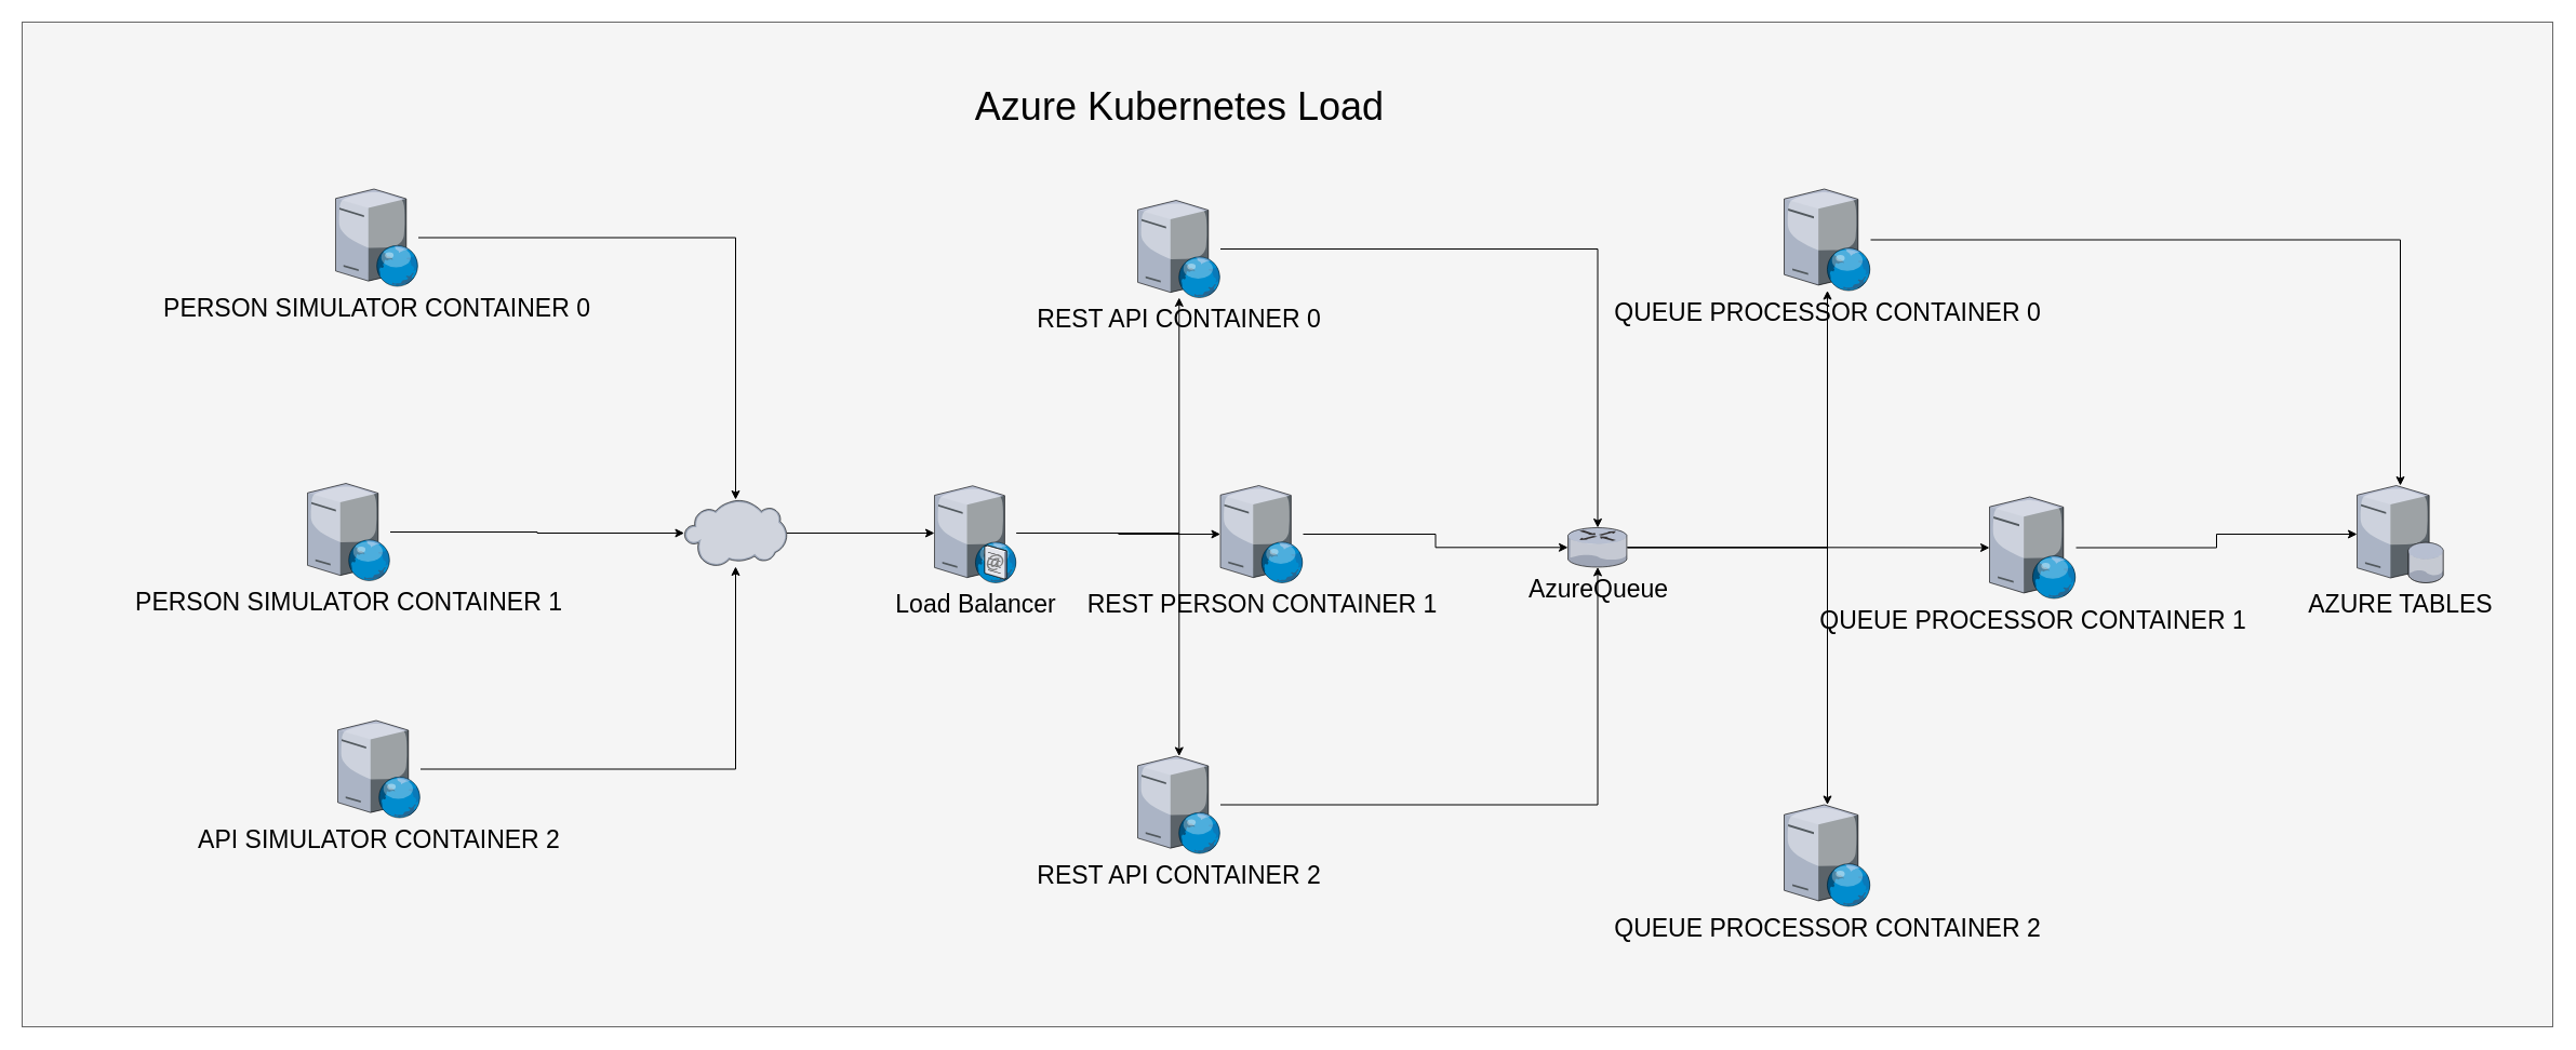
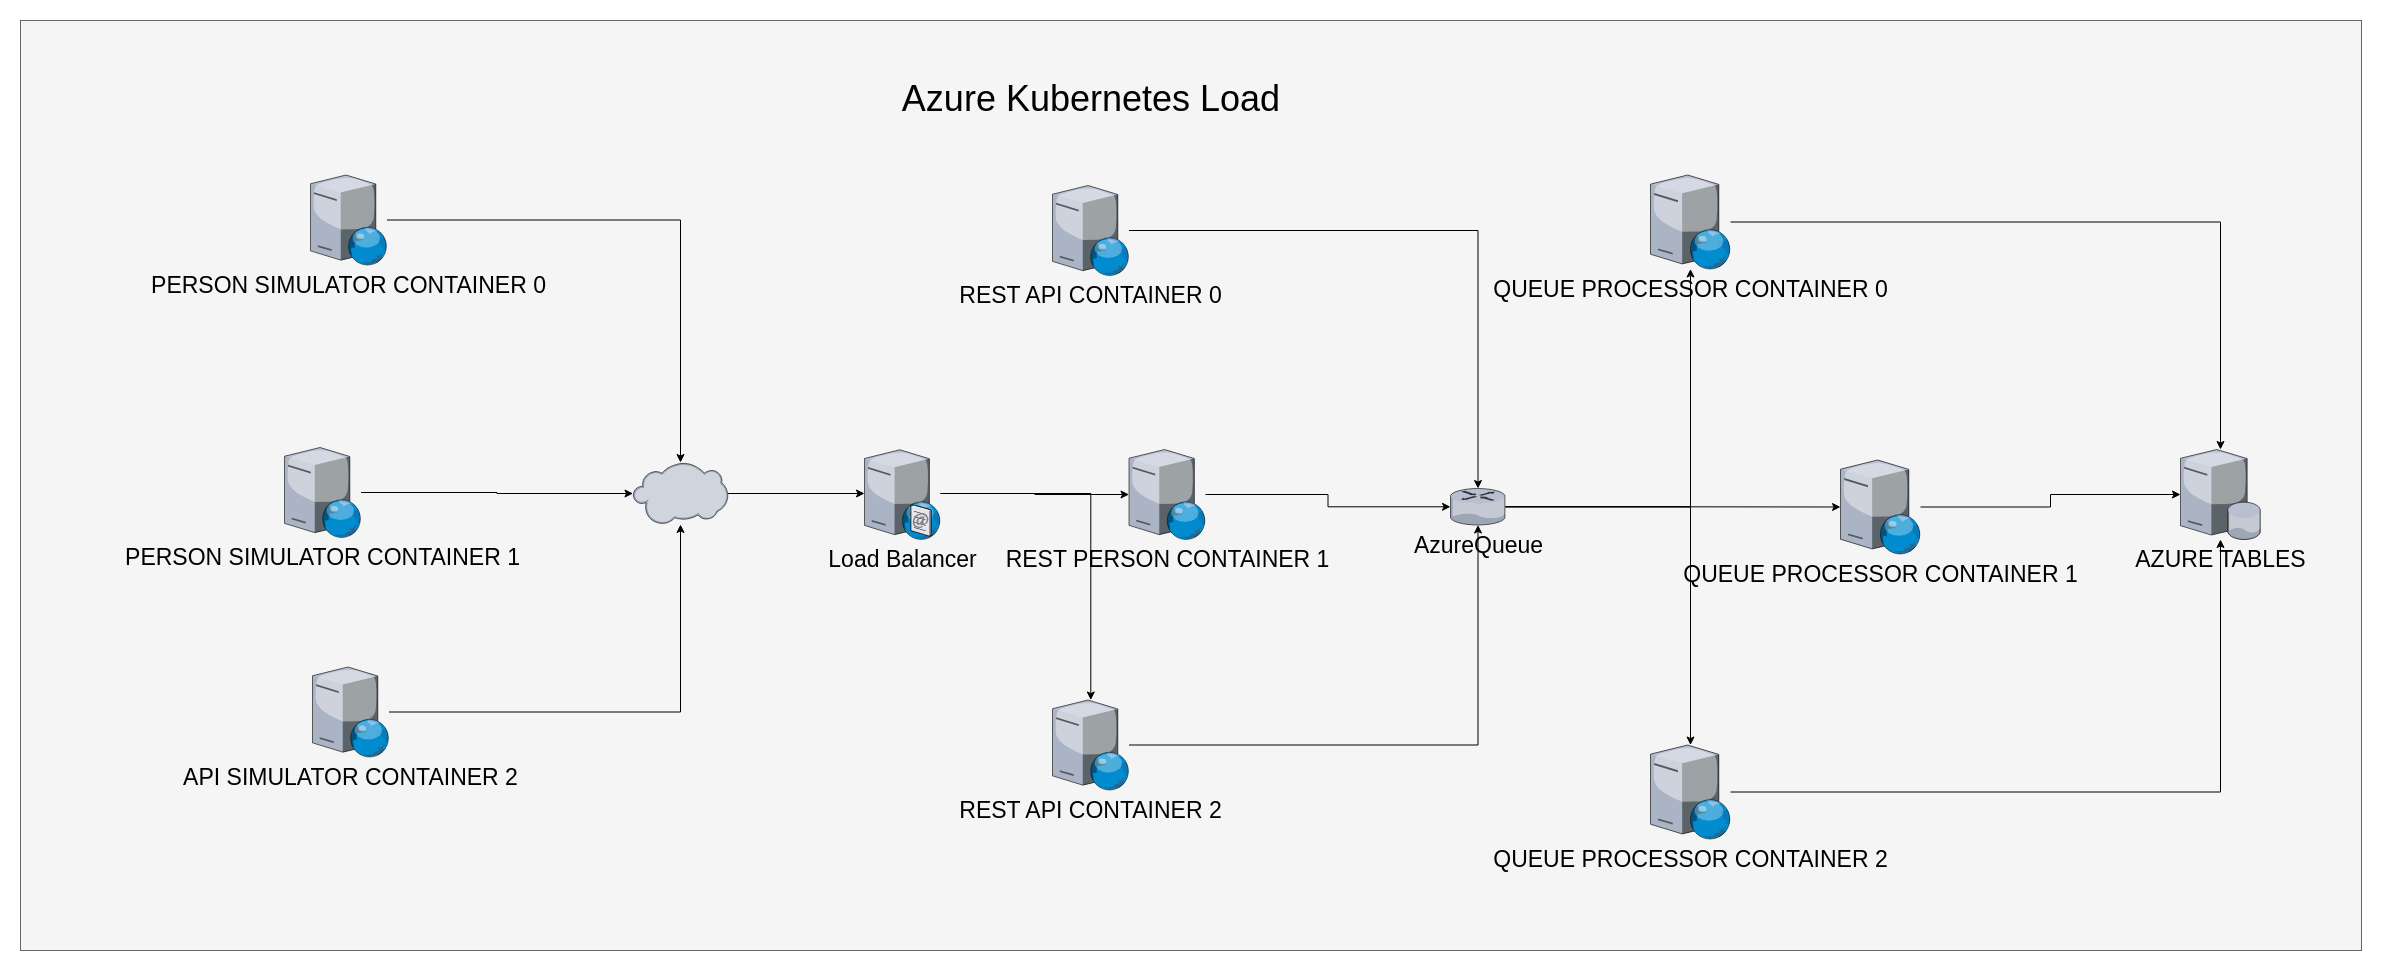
  <mxCell id="0" />
  <mxCell id="1" parent="0" />
  <mxCell id="2" value="" style="rounded=0;whiteSpace=wrap;html=1;fontSize=23;fillColor=#f5f5f5;strokeColor=#666666;fontColor=#333333;" vertex="1" parent="1"><mxGeometry x="20" y="20" width="2341" height="930" as="geometry" /></mxCell>
  <mxCell id="3" style="edgeStyle=orthogonalEdgeStyle;rounded=0;orthogonalLoop=1;jettySize=auto;html=1;fontSize=23;" edge="1" parent="1" source="4" target="8"><mxGeometry relative="1" as="geometry" /></mxCell>
  <mxCell id="4" value="" style="verticalLabelPosition=bottom;aspect=fixed;html=1;verticalAlign=top;strokeColor=none;align=center;outlineConnect=0;shape=mxgraph.citrix.cloud;" vertex="1" parent="1"><mxGeometry x="632.5" y="462" width="95" height="62" as="geometry" /></mxCell>
- <mxCell id="5" style="edgeStyle=orthogonalEdgeStyle;rounded=0;orthogonalLoop=1;jettySize=auto;html=1;fontSize=23;" edge="1" parent="1" source="8" target="10"><mxGeometry relative="1" as="geometry" /></mxCell>
  <mxCell id="6" style="edgeStyle=orthogonalEdgeStyle;rounded=0;orthogonalLoop=1;jettySize=auto;html=1;fontSize=23;" edge="1" parent="1" source="8" target="12"><mxGeometry relative="1" as="geometry" /></mxCell>
  <mxCell id="7" style="edgeStyle=orthogonalEdgeStyle;rounded=0;orthogonalLoop=1;jettySize=auto;html=1;fontSize=23;" edge="1" parent="1" source="8" target="14"><mxGeometry relative="1" as="geometry" /></mxCell>
  <mxCell id="8" value="Load Balancer" style="verticalLabelPosition=bottom;aspect=fixed;html=1;verticalAlign=top;strokeColor=none;align=center;outlineConnect=0;shape=mxgraph.citrix.smtp_server;fontSize=23;" vertex="1" parent="1"><mxGeometry x="864" y="447" width="76" height="92" as="geometry" /></mxCell>
  <mxCell id="9" style="edgeStyle=orthogonalEdgeStyle;rounded=0;orthogonalLoop=1;jettySize=auto;html=1;fontSize=23;" edge="1" parent="1" source="10" target="18"><mxGeometry relative="1" as="geometry" /></mxCell>
  <mxCell id="10" value="REST API CONTAINER 0" style="verticalLabelPosition=bottom;aspect=fixed;html=1;verticalAlign=top;strokeColor=none;align=center;outlineConnect=0;shape=mxgraph.citrix.web_server;fontSize=23;" vertex="1" parent="1"><mxGeometry x="1052" y="185" width="76.5" height="90" as="geometry" /></mxCell>
  <mxCell id="11" style="edgeStyle=orthogonalEdgeStyle;rounded=0;orthogonalLoop=1;jettySize=auto;html=1;fontSize=23;" edge="1" parent="1" source="12" target="18"><mxGeometry relative="1" as="geometry" /></mxCell>
  <mxCell id="12" value="REST PERSON CONTAINER 1" style="verticalLabelPosition=bottom;aspect=fixed;html=1;verticalAlign=top;strokeColor=none;align=center;outlineConnect=0;shape=mxgraph.citrix.web_server;fontSize=23;" vertex="1" parent="1"><mxGeometry x="1128.5" y="449" width="76.5" height="90" as="geometry" /></mxCell>
  <mxCell id="13" style="edgeStyle=orthogonalEdgeStyle;rounded=0;orthogonalLoop=1;jettySize=auto;html=1;fontSize=23;" edge="1" parent="1" source="14" target="18"><mxGeometry relative="1" as="geometry" /></mxCell>
  <mxCell id="14" value="REST API CONTAINER 2" style="verticalLabelPosition=bottom;aspect=fixed;html=1;verticalAlign=top;strokeColor=none;align=center;outlineConnect=0;shape=mxgraph.citrix.web_server;fontSize=23;" vertex="1" parent="1"><mxGeometry x="1052" y="699.5" width="76.5" height="90" as="geometry" /></mxCell>
  <mxCell id="15" style="edgeStyle=orthogonalEdgeStyle;rounded=0;orthogonalLoop=1;jettySize=auto;html=1;fontSize=23;" edge="1" parent="1" source="18" target="20"><mxGeometry relative="1" as="geometry" /></mxCell>
  <mxCell id="16" style="edgeStyle=orthogonalEdgeStyle;rounded=0;orthogonalLoop=1;jettySize=auto;html=1;fontSize=23;" edge="1" parent="1" source="18" target="22"><mxGeometry relative="1" as="geometry" /></mxCell>
  <mxCell id="17" style="edgeStyle=orthogonalEdgeStyle;rounded=0;orthogonalLoop=1;jettySize=auto;html=1;fontSize=23;" edge="1" parent="1" source="18" target="24"><mxGeometry relative="1" as="geometry" /></mxCell>
  <mxCell id="18" value="AzureQueue" style="verticalLabelPosition=bottom;aspect=fixed;html=1;verticalAlign=top;strokeColor=none;align=center;outlineConnect=0;shape=mxgraph.citrix.router;fontSize=23;" vertex="1" parent="1"><mxGeometry x="1450" y="488" width="55" height="36.5" as="geometry" /></mxCell>
  <mxCell id="19" style="edgeStyle=orthogonalEdgeStyle;rounded=0;orthogonalLoop=1;jettySize=auto;html=1;fontSize=23;" edge="1" parent="1" source="20" target="25"><mxGeometry relative="1" as="geometry" /></mxCell>
  <mxCell id="20" value="QUEUE PROCESSOR CONTAINER 0" style="verticalLabelPosition=bottom;aspect=fixed;html=1;verticalAlign=top;strokeColor=none;align=center;outlineConnect=0;shape=mxgraph.citrix.web_server;fontSize=23;" vertex="1" parent="1"><mxGeometry x="1650" y="174.5" width="80" height="94" as="geometry" /></mxCell>
  <mxCell id="21" style="edgeStyle=orthogonalEdgeStyle;rounded=0;orthogonalLoop=1;jettySize=auto;html=1;fontSize=23;" edge="1" parent="1" source="22" target="25"><mxGeometry relative="1" as="geometry" /></mxCell>
  <mxCell id="22" value="QUEUE PROCESSOR CONTAINER 1" style="verticalLabelPosition=bottom;aspect=fixed;html=1;verticalAlign=top;strokeColor=none;align=center;outlineConnect=0;shape=mxgraph.citrix.web_server;fontSize=23;" vertex="1" parent="1"><mxGeometry x="1840" y="459.5" width="80" height="94" as="geometry" /></mxCell>
+ <mxCell id="23" style="edgeStyle=orthogonalEdgeStyle;rounded=0;orthogonalLoop=1;jettySize=auto;html=1;fontSize=23;" edge="1" parent="1" source="24" target="25"><mxGeometry relative="1" as="geometry" /></mxCell>
  <mxCell id="24" value="QUEUE PROCESSOR CONTAINER 2&lt;br&gt;" style="verticalLabelPosition=bottom;aspect=fixed;html=1;verticalAlign=top;strokeColor=none;align=center;outlineConnect=0;shape=mxgraph.citrix.web_server;fontSize=23;" vertex="1" parent="1"><mxGeometry x="1650" y="744.5" width="80" height="94" as="geometry" /></mxCell>
  <mxCell id="25" value="AZURE TABLES" style="verticalLabelPosition=bottom;aspect=fixed;html=1;verticalAlign=top;strokeColor=none;align=center;outlineConnect=0;shape=mxgraph.citrix.database_server;fontSize=23;" vertex="1" parent="1"><mxGeometry x="2180" y="449" width="80" height="90" as="geometry" /></mxCell>
  <mxCell id="26" value="Azure Kubernetes Load" style="text;html=1;strokeColor=none;fillColor=none;align=center;verticalAlign=middle;whiteSpace=wrap;rounded=0;fontSize=36;" vertex="1" parent="1"><mxGeometry x="802.5" y="58" width="576" height="80" as="geometry" /></mxCell>
  <mxCell id="27" style="edgeStyle=orthogonalEdgeStyle;rounded=0;orthogonalLoop=1;jettySize=auto;html=1;fontSize=36;" edge="1" parent="1" source="28" target="4"><mxGeometry relative="1" as="geometry" /></mxCell>
  <mxCell id="28" value="PERSON SIMULATOR CONTAINER 0" style="verticalLabelPosition=bottom;aspect=fixed;html=1;verticalAlign=top;strokeColor=none;align=center;outlineConnect=0;shape=mxgraph.citrix.web_server;fontSize=23;" vertex="1" parent="1"><mxGeometry x="310" y="174.5" width="76.5" height="90" as="geometry" /></mxCell>
  <mxCell id="29" style="edgeStyle=orthogonalEdgeStyle;rounded=0;orthogonalLoop=1;jettySize=auto;html=1;fontSize=36;" edge="1" parent="1" source="30" target="4"><mxGeometry relative="1" as="geometry" /></mxCell>
  <mxCell id="30" value="PERSON SIMULATOR CONTAINER 1&lt;br&gt;" style="verticalLabelPosition=bottom;aspect=fixed;html=1;verticalAlign=top;strokeColor=none;align=center;outlineConnect=0;shape=mxgraph.citrix.web_server;fontSize=23;" vertex="1" parent="1"><mxGeometry x="284" y="447" width="76.5" height="90" as="geometry" /></mxCell>
  <mxCell id="31" style="edgeStyle=orthogonalEdgeStyle;rounded=0;orthogonalLoop=1;jettySize=auto;html=1;fontSize=36;" edge="1" parent="1" source="32" target="4"><mxGeometry relative="1" as="geometry" /></mxCell>
  <mxCell id="32" value="API SIMULATOR CONTAINER 2&lt;br&gt;" style="verticalLabelPosition=bottom;aspect=fixed;html=1;verticalAlign=top;strokeColor=none;align=center;outlineConnect=0;shape=mxgraph.citrix.web_server;fontSize=23;" vertex="1" parent="1"><mxGeometry x="312" y="666.5" width="76.5" height="90" as="geometry" /></mxCell>
